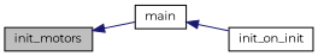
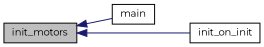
  digraph {
    fontname=Montserrat
    rankdir=LR
    node [color=black fillcolor=white fontname=Montserrat fontsize=10 shape=record style=filled]
    edge [color=midnightblue dir=back fontname=Montserrat fontsize=10 labelfontname=Helvetica labelfontsize=10 style=solid]
    n1 [fillcolor=grey75 fontcolor=black height=0.2 label=init_motors width=0.4]
    n2 [height=0.2 label=main width=0.4]
    n3 [height=0.2 label=init_on_init width=0.4]
    n1 -> n2
-   n2 -> n3
+   n1 -> n3
  }
